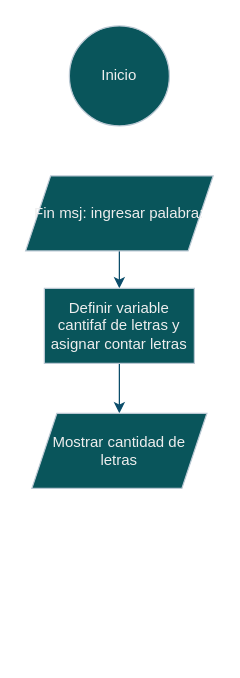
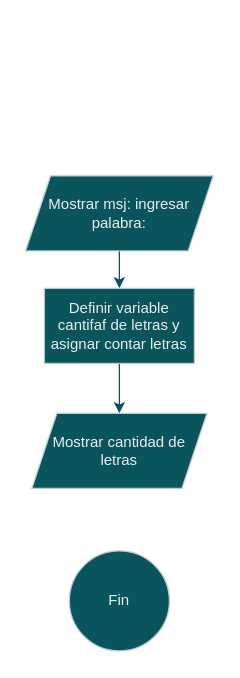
  <mxCell id="0" />
  <mxCell id="1" parent="0" />
- <mxCell id="2" value="Inicio" style="ellipse;whiteSpace=wrap;html=1;aspect=fixed;labelBackgroundColor=none;fillColor=#09555B;strokeColor=#BAC8D3;fontColor=#EEEEEE;" vertex="1" parent="1"><mxGeometry x="55" y="20" width="80" height="80" as="geometry" /></mxCell>
  <mxCell id="3" value="" style="edgeStyle=orthogonalEdgeStyle;rounded=0;orthogonalLoop=1;jettySize=auto;html=1;labelBackgroundColor=none;strokeColor=#0B4D6A;fontColor=default;" edge="1" parent="1" source="4" target="6"><mxGeometry relative="1" as="geometry" /></mxCell>
- <mxCell id="4" value="Fin msj: ingresar palabra:" style="shape=parallelogram;perimeter=parallelogramPerimeter;whiteSpace=wrap;html=1;fixedSize=1;labelBackgroundColor=none;fillColor=#09555B;strokeColor=#BAC8D3;fontColor=#EEEEEE;" vertex="1" parent="1"><mxGeometry x="20" y="140" width="150" height="60" as="geometry" /></mxCell>
+ <mxCell id="4" value="Mostrar msj: ingresar palabra:" style="shape=parallelogram;perimeter=parallelogramPerimeter;whiteSpace=wrap;html=1;fixedSize=1;labelBackgroundColor=none;fillColor=#09555B;strokeColor=#BAC8D3;fontColor=#EEEEEE;" vertex="1" parent="1"><mxGeometry x="20" y="140" width="150" height="60" as="geometry" /></mxCell>
  <mxCell id="5" value="" style="edgeStyle=orthogonalEdgeStyle;rounded=0;orthogonalLoop=1;jettySize=auto;html=1;labelBackgroundColor=none;strokeColor=#0B4D6A;fontColor=default;" edge="1" parent="1" source="6" target="7"><mxGeometry relative="1" as="geometry" /></mxCell>
  <mxCell id="6" value="Definir variable cantifaf de letras y asignar contar letras" style="whiteSpace=wrap;html=1;labelBackgroundColor=none;fillColor=#09555B;strokeColor=#BAC8D3;fontColor=#EEEEEE;" vertex="1" parent="1"><mxGeometry x="35" y="230" width="120" height="60" as="geometry" /></mxCell>
  <mxCell id="7" value="Mostrar cantidad de letras" style="shape=parallelogram;perimeter=parallelogramPerimeter;whiteSpace=wrap;html=1;fixedSize=1;labelBackgroundColor=none;fillColor=#09555B;strokeColor=#BAC8D3;fontColor=#EEEEEE;" vertex="1" parent="1"><mxGeometry x="25" y="330" width="140" height="60" as="geometry" /></mxCell>
+ <mxCell id="8" value="Fin" style="ellipse;whiteSpace=wrap;html=1;labelBackgroundColor=none;fillColor=#09555B;strokeColor=#BAC8D3;fontColor=#EEEEEE;" vertex="1" parent="1"><mxGeometry x="55" y="440" width="80" height="80" as="geometry" /></mxCell>
